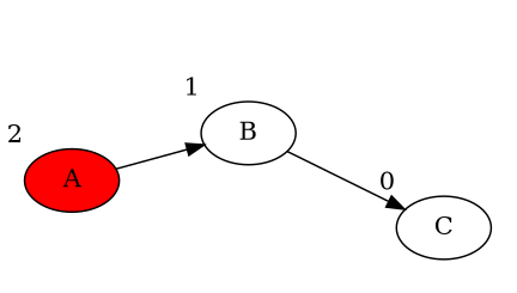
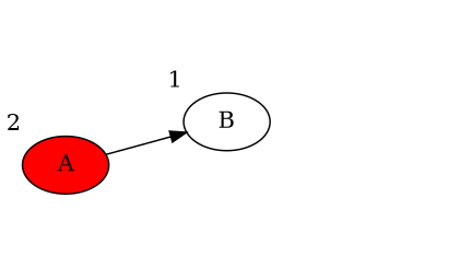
  strict digraph {
    rankdir=LR
    edge [style=invis]
    rank1 [style=invisible]
    B [xlabel=1]
    d [style=invis]
    rank2 [style=invisible]
    e [style=invis]
-   C [xlabel=0]
    A [fillcolor=red style=filled xlabel=2]
    subgraph sub_1 {
      rank=same
      rank1
      B
      d
    }
    subgraph sub_2 {
      rank=same
      rank2
      e
-     C
    }
    rank1 -> B
    rank1 -> rank2 [color=white style=""]
    B -> d
    B -> e
-   B -> C [style=""]
    rank2 -> e
-   e -> C
    A -> B [style=""]
    A -> d
  }
